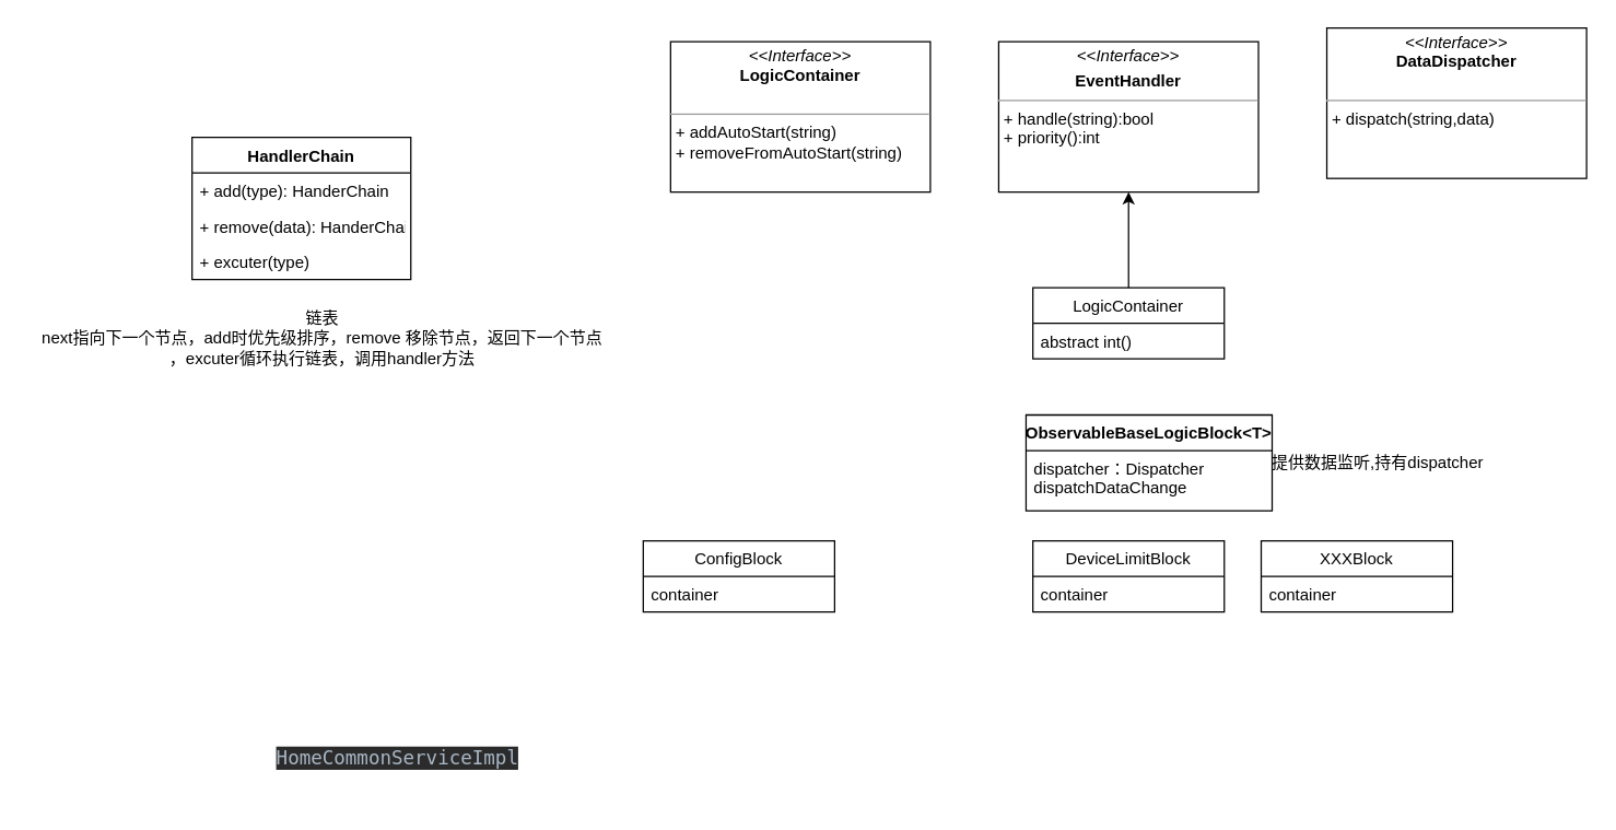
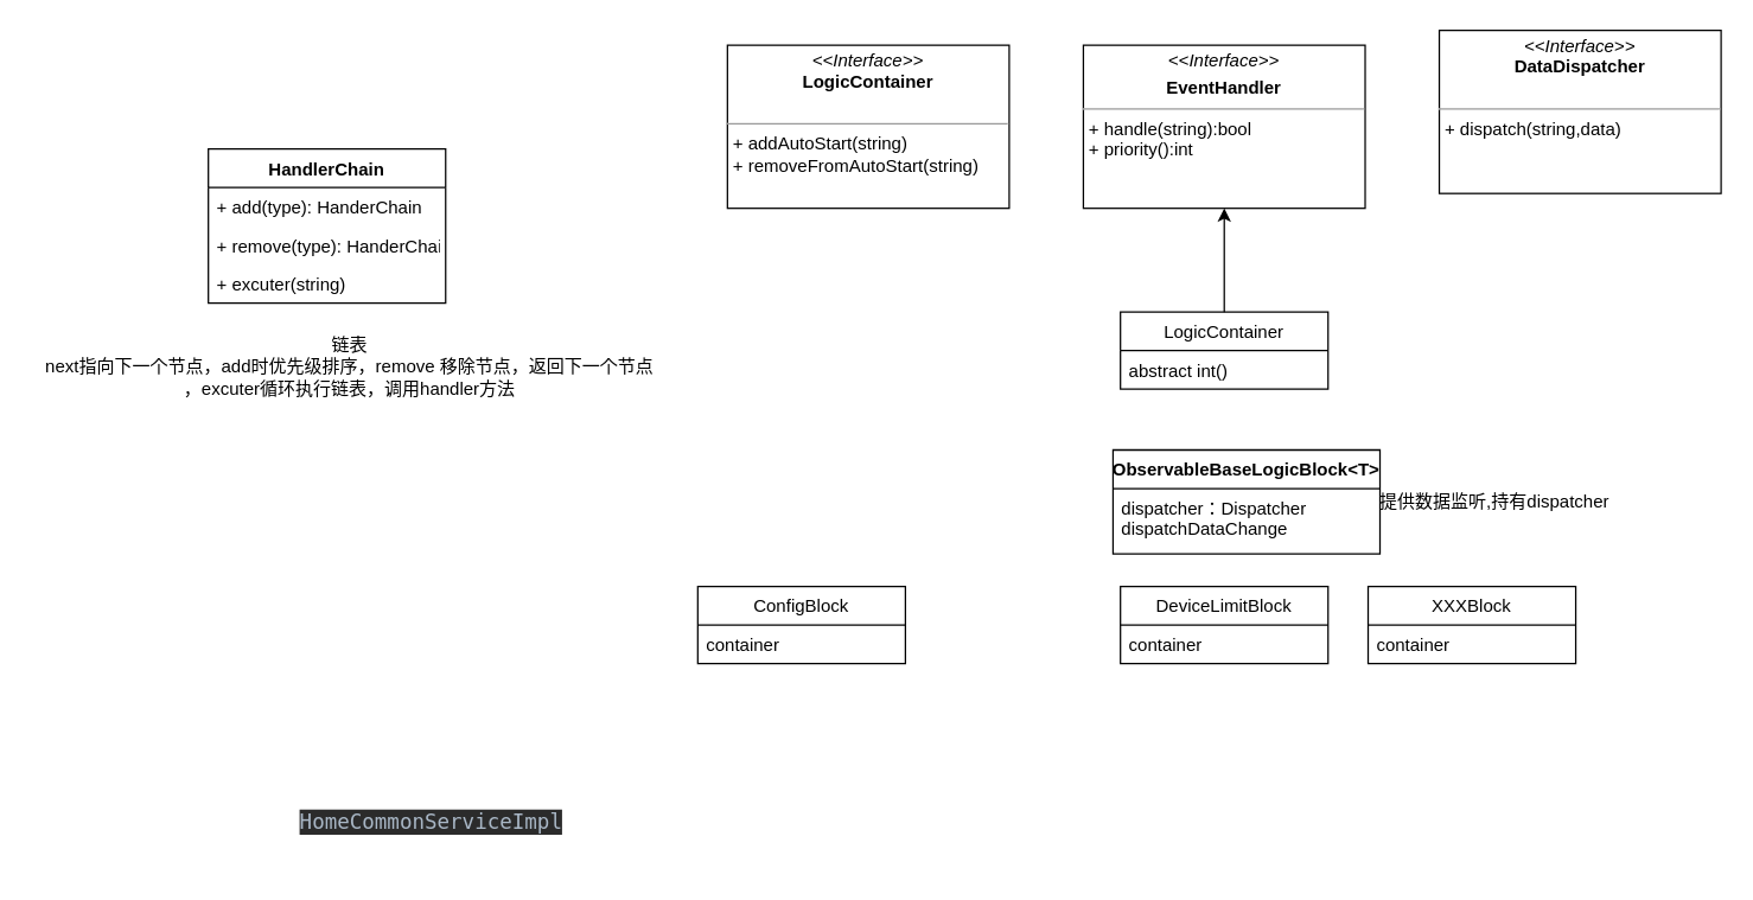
  <mxCell id="0" />
  <mxCell id="1" parent="0" />
  <mxCell id="2" value="&lt;p style=&quot;margin: 0px ; margin-top: 4px ; text-align: center&quot;&gt;&lt;i&gt;&amp;lt;&amp;lt;Interface&amp;gt;&amp;gt;&lt;/i&gt;&lt;br&gt;&lt;b&gt;LogicContainer&lt;/b&gt;&lt;/p&gt;&lt;p style=&quot;margin: 0px ; margin-left: 4px&quot;&gt;&lt;br&gt;&lt;/p&gt;&lt;hr size=&quot;1&quot;&gt;&lt;p style=&quot;margin: 0px ; margin-left: 4px&quot;&gt;+ addAutoStart(string)&lt;br&gt;+ removeFromAutoStart(string)&lt;/p&gt;" style="verticalAlign=top;align=left;overflow=fill;fontSize=12;fontFamily=Helvetica;html=1;" vertex="1" parent="1"><mxGeometry x="490" y="30" width="190" height="110" as="geometry" /></mxCell>
  <mxCell id="3" value="&lt;p style=&quot;margin: 0px ; margin-top: 4px ; text-align: center&quot;&gt;&lt;i&gt;&amp;lt;&amp;lt;Interface&amp;gt;&amp;gt;&lt;/i&gt;&lt;/p&gt;&lt;p style=&quot;margin: 0px ; margin-top: 4px ; text-align: center&quot;&gt;&lt;b&gt;EventHandler&lt;/b&gt;&lt;br&gt;&lt;/p&gt;&lt;hr size=&quot;1&quot;&gt;&lt;p style=&quot;margin: 0px ; margin-left: 4px&quot;&gt;+ handle(string):bool&lt;br&gt;+ priority():int&lt;/p&gt;" style="verticalAlign=top;align=left;overflow=fill;fontSize=12;fontFamily=Helvetica;html=1;" vertex="1" parent="1"><mxGeometry x="730" y="30" width="190" height="110" as="geometry" /></mxCell>
  <mxCell id="4" value="&lt;p style=&quot;margin: 0px ; margin-top: 4px ; text-align: center&quot;&gt;&lt;i&gt;&amp;lt;&amp;lt;Interface&amp;gt;&amp;gt;&lt;/i&gt;&lt;br&gt;&lt;b&gt;DataDispatcher&lt;/b&gt;&lt;/p&gt;&lt;p style=&quot;margin: 0px ; margin-left: 4px&quot;&gt;&lt;br&gt;&lt;/p&gt;&lt;hr size=&quot;1&quot;&gt;&lt;p style=&quot;margin: 0px ; margin-left: 4px&quot;&gt;+ dispatch(string,data)&lt;br&gt;&lt;br&gt;&lt;/p&gt;" style="verticalAlign=top;align=left;overflow=fill;fontSize=12;fontFamily=Helvetica;html=1;" vertex="1" parent="1"><mxGeometry x="970" y="20" width="190" height="110" as="geometry" /></mxCell>
  <mxCell id="5" style="edgeStyle=orthogonalEdgeStyle;rounded=0;orthogonalLoop=1;jettySize=auto;html=1;exitX=0.5;exitY=0;exitDx=0;exitDy=0;" edge="1" parent="1" source="6" target="3"><mxGeometry relative="1" as="geometry"><mxPoint x="830" y="250" as="sourcePoint" /></mxGeometry></mxCell>
  <mxCell id="6" value="LogicContainer" style="swimlane;fontStyle=0;childLayout=stackLayout;horizontal=1;startSize=26;fillColor=none;horizontalStack=0;resizeParent=1;resizeParentMax=0;resizeLast=0;collapsible=1;marginBottom=0;" vertex="1" parent="1"><mxGeometry x="755" y="210" width="140" height="52" as="geometry" /></mxCell>
  <mxCell id="7" value="abstract int()" style="text;strokeColor=none;fillColor=none;align=left;verticalAlign=top;spacingLeft=4;spacingRight=4;overflow=hidden;rotatable=0;points=[[0,0.5],[1,0.5]];portConstraint=eastwest;" vertex="1" parent="6"><mxGeometry y="26" width="140" height="26" as="geometry" /></mxCell>
  <mxCell id="8" value="ConfigBlock" style="swimlane;fontStyle=0;childLayout=stackLayout;horizontal=1;startSize=26;fillColor=none;horizontalStack=0;resizeParent=1;resizeParentMax=0;resizeLast=0;collapsible=1;marginBottom=0;" vertex="1" parent="1"><mxGeometry x="470" y="395" width="140" height="52" as="geometry" /></mxCell>
  <mxCell id="9" value="container" style="text;strokeColor=none;fillColor=none;align=left;verticalAlign=top;spacingLeft=4;spacingRight=4;overflow=hidden;rotatable=0;points=[[0,0.5],[1,0.5]];portConstraint=eastwest;" vertex="1" parent="8"><mxGeometry y="26" width="140" height="26" as="geometry" /></mxCell>
  <mxCell id="10" value="DeviceLimitBlock" style="swimlane;fontStyle=0;childLayout=stackLayout;horizontal=1;startSize=26;fillColor=none;horizontalStack=0;resizeParent=1;resizeParentMax=0;resizeLast=0;collapsible=1;marginBottom=0;" vertex="1" parent="1"><mxGeometry x="755" y="395" width="140" height="52" as="geometry" /></mxCell>
  <mxCell id="11" value="container" style="text;strokeColor=none;fillColor=none;align=left;verticalAlign=top;spacingLeft=4;spacingRight=4;overflow=hidden;rotatable=0;points=[[0,0.5],[1,0.5]];portConstraint=eastwest;" vertex="1" parent="10"><mxGeometry y="26" width="140" height="26" as="geometry" /></mxCell>
  <mxCell id="12" value="XXXBlock" style="swimlane;fontStyle=0;childLayout=stackLayout;horizontal=1;startSize=26;fillColor=none;horizontalStack=0;resizeParent=1;resizeParentMax=0;resizeLast=0;collapsible=1;marginBottom=0;" vertex="1" parent="1"><mxGeometry x="922" y="395" width="140" height="52" as="geometry" /></mxCell>
  <mxCell id="13" value="container" style="text;strokeColor=none;fillColor=none;align=left;verticalAlign=top;spacingLeft=4;spacingRight=4;overflow=hidden;rotatable=0;points=[[0,0.5],[1,0.5]];portConstraint=eastwest;" vertex="1" parent="12"><mxGeometry y="26" width="140" height="26" as="geometry" /></mxCell>
  <mxCell id="14" value="ObservableBaseLogicBlock&lt;T&gt;" style="swimlane;fontStyle=1;align=center;verticalAlign=top;childLayout=stackLayout;horizontal=1;startSize=26;horizontalStack=0;resizeParent=1;resizeParentMax=0;resizeLast=0;collapsible=1;marginBottom=0;" vertex="1" parent="1"><mxGeometry x="750" y="303" width="180" height="70" as="geometry" /></mxCell>
  <mxCell id="15" value="dispatcher：Dispatcher&#10;dispatchDataChange&#10;" style="text;strokeColor=none;fillColor=none;align=left;verticalAlign=top;spacingLeft=4;spacingRight=4;overflow=hidden;rotatable=0;points=[[0,0.5],[1,0.5]];portConstraint=eastwest;" vertex="1" parent="14"><mxGeometry y="26" width="180" height="44" as="geometry" /></mxCell>
  <mxCell id="16" value="提供数据监听,持有dispatcher&lt;br&gt;" style="text;html=1;align=center;verticalAlign=middle;resizable=0;points=[];autosize=1;strokeColor=none;fillColor=none;" vertex="1" parent="1"><mxGeometry x="922" y="328" width="170" height="20" as="geometry" /></mxCell>
  <mxCell id="17" value="HandlerChain" style="swimlane;fontStyle=1;align=center;verticalAlign=top;childLayout=stackLayout;horizontal=1;startSize=26;horizontalStack=0;resizeParent=1;resizeParentMax=0;resizeLast=0;collapsible=1;marginBottom=0;" vertex="1" parent="1"><mxGeometry x="140" y="100" width="160" height="104" as="geometry" /></mxCell>
  <mxCell id="18" value="+ add(type): HanderChain" style="text;strokeColor=none;fillColor=none;align=left;verticalAlign=top;spacingLeft=4;spacingRight=4;overflow=hidden;rotatable=0;points=[[0,0.5],[1,0.5]];portConstraint=eastwest;" vertex="1" parent="17"><mxGeometry y="26" width="160" height="26" as="geometry" /></mxCell>
- <mxCell id="19" value="+ remove(data): HanderChain" style="text;strokeColor=none;fillColor=none;align=left;verticalAlign=top;spacingLeft=4;spacingRight=4;overflow=hidden;rotatable=0;points=[[0,0.5],[1,0.5]];portConstraint=eastwest;" vertex="1" parent="17"><mxGeometry y="52" width="160" height="26" as="geometry" /></mxCell>
- <mxCell id="20" value="+ excuter(type)" style="text;strokeColor=none;fillColor=none;align=left;verticalAlign=top;spacingLeft=4;spacingRight=4;overflow=hidden;rotatable=0;points=[[0,0.5],[1,0.5]];portConstraint=eastwest;" vertex="1" parent="17"><mxGeometry y="78" width="160" height="26" as="geometry" /></mxCell>
+ <mxCell id="19" value="+ remove(type): HanderChain" style="text;strokeColor=none;fillColor=none;align=left;verticalAlign=top;spacingLeft=4;spacingRight=4;overflow=hidden;rotatable=0;points=[[0,0.5],[1,0.5]];portConstraint=eastwest;" vertex="1" parent="17"><mxGeometry y="52" width="160" height="26" as="geometry" /></mxCell>
+ <mxCell id="20" value="+ excuter(string)" style="text;strokeColor=none;fillColor=none;align=left;verticalAlign=top;spacingLeft=4;spacingRight=4;overflow=hidden;rotatable=0;points=[[0,0.5],[1,0.5]];portConstraint=eastwest;" vertex="1" parent="17"><mxGeometry y="78" width="160" height="26" as="geometry" /></mxCell>
  <mxCell id="21" value="链表&lt;br&gt;next指向下一个节点，add时优先级排序，remove 移除节点，返回下一个节点&lt;br&gt;，excuter循环执行链表，调用handler方法" style="text;html=1;align=center;verticalAlign=middle;resizable=0;points=[];autosize=1;strokeColor=none;fillColor=none;" vertex="1" parent="1"><mxGeometry x="20" y="222" width="430" height="50" as="geometry" /></mxCell>
  <mxCell id="22" value="&lt;pre style=&quot;background-color: #2b2b2b ; color: #a9b7c6 ; font-family: &amp;quot;menlo&amp;quot; , monospace ; font-size: 10.5pt&quot;&gt;HomeCommonServiceImpl&lt;/pre&gt;" style="text;whiteSpace=wrap;html=1;" vertex="1" parent="1"><mxGeometry x="200" y="525" width="200" height="60" as="geometry" /></mxCell>
